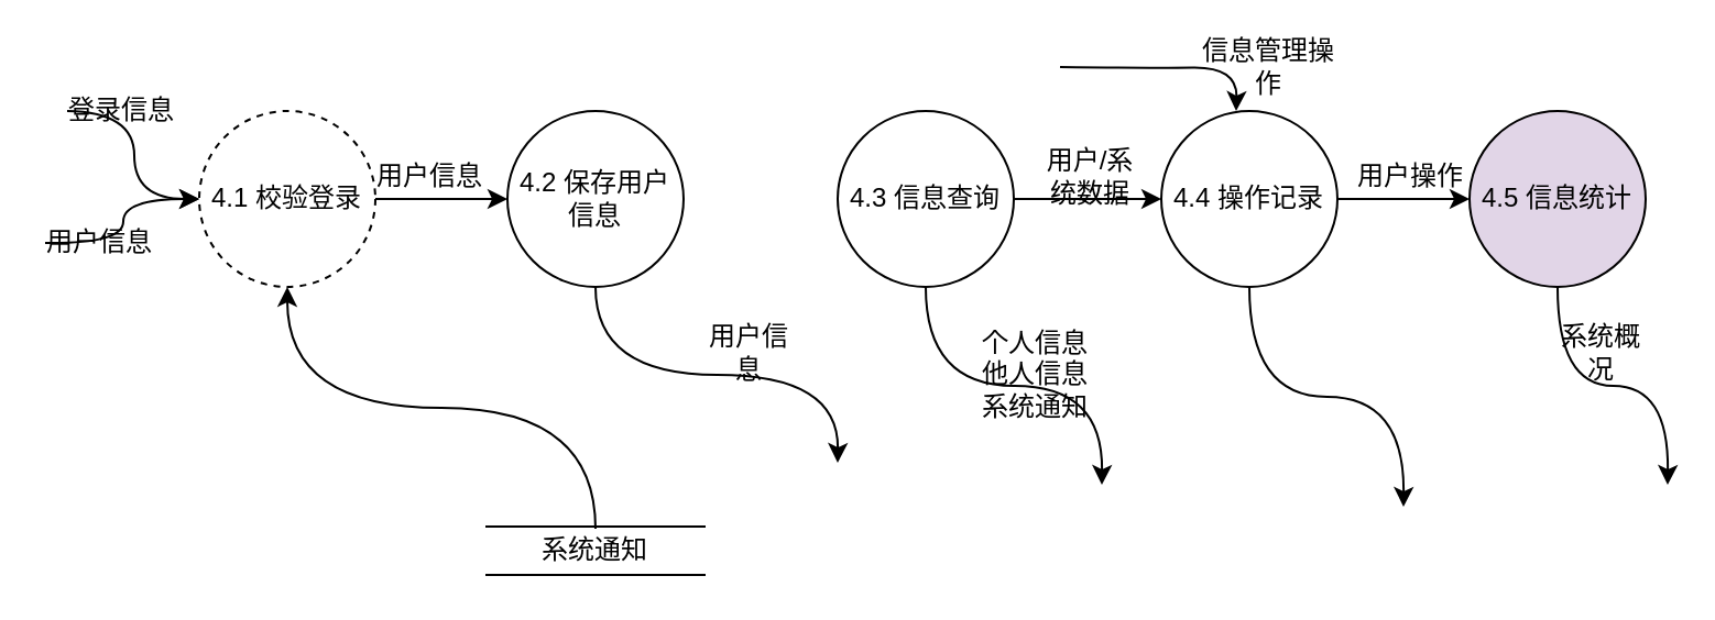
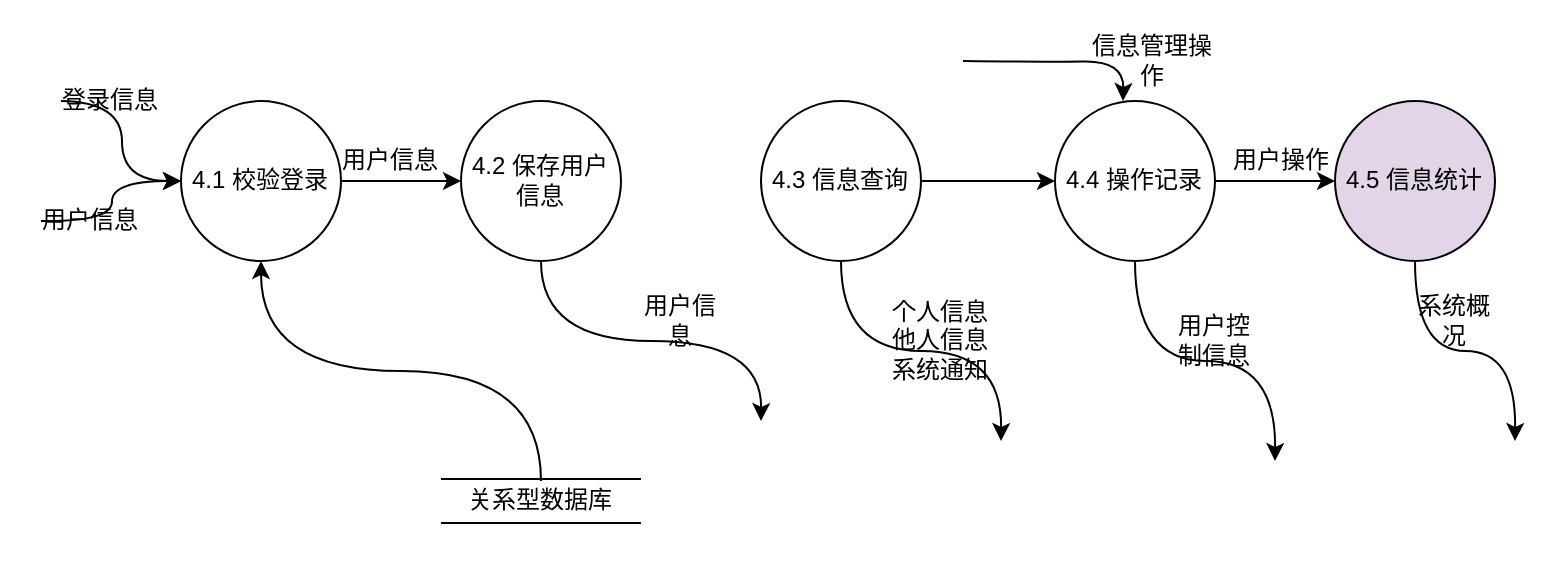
  <mxCell id="0" />
  <mxCell id="1" parent="0" />
  <mxCell id="2" style="edgeStyle=orthogonalEdgeStyle;curved=1;rounded=0;orthogonalLoop=1;jettySize=auto;html=1;entryX=0;entryY=0.5;entryDx=0;entryDy=0;" parent="1" target="4" edge="1"><mxGeometry relative="1" as="geometry"><mxPoint x="40" y="40" as="targetPoint" /><mxPoint x="30" y="50" as="sourcePoint" /></mxGeometry></mxCell>
  <mxCell id="3" style="edgeStyle=orthogonalEdgeStyle;curved=1;rounded=0;orthogonalLoop=1;jettySize=auto;html=1;exitX=1;exitY=0.5;exitDx=0;exitDy=0;" parent="1" source="4" target="6" edge="1"><mxGeometry relative="1" as="geometry" /></mxCell>
- <mxCell id="4" value="4.1 校验登录" style="ellipse;whiteSpace=wrap;html=1;aspect=fixed;dashed=1;" parent="1" vertex="1"><mxGeometry x="90" y="50" width="80" height="80" as="geometry" /></mxCell>
+ <mxCell id="4" value="4.1 校验登录" style="ellipse;whiteSpace=wrap;html=1;aspect=fixed;" parent="1" vertex="1"><mxGeometry x="90" y="50" width="80" height="80" as="geometry" /></mxCell>
  <mxCell id="5" style="edgeStyle=orthogonalEdgeStyle;curved=1;rounded=0;orthogonalLoop=1;jettySize=auto;html=1;exitX=0.5;exitY=1;exitDx=0;exitDy=0;" parent="1" source="6" edge="1"><mxGeometry relative="1" as="geometry"><mxPoint x="380" y="210" as="targetPoint" /></mxGeometry></mxCell>
  <mxCell id="6" value="4.2 保存用户信息" style="ellipse;whiteSpace=wrap;html=1;aspect=fixed;" parent="1" vertex="1"><mxGeometry x="230" y="50" width="80" height="80" as="geometry" /></mxCell>
  <mxCell id="7" value="" style="shape=link;html=1;width=22;" parent="1" edge="1"><mxGeometry width="100" relative="1" as="geometry"><mxPoint x="220" y="250" as="sourcePoint" /><mxPoint x="320" y="250" as="targetPoint" /><Array as="points"><mxPoint x="270" y="250" /><mxPoint x="250" y="250" /></Array></mxGeometry></mxCell>
  <mxCell id="8" style="edgeStyle=orthogonalEdgeStyle;curved=1;rounded=0;orthogonalLoop=1;jettySize=auto;html=1;exitX=0.5;exitY=0;exitDx=0;exitDy=0;" parent="1" source="9" target="4" edge="1"><mxGeometry relative="1" as="geometry" /></mxCell>
- <mxCell id="9" value="系统通知" style="text;html=1;strokeColor=none;fillColor=none;align=center;verticalAlign=middle;whiteSpace=wrap;rounded=0;" parent="1" vertex="1"><mxGeometry x="220" y="240" width="100" height="20" as="geometry" /></mxCell>
+ <mxCell id="9" value="关系型数据库" style="text;html=1;strokeColor=none;fillColor=none;align=center;verticalAlign=middle;whiteSpace=wrap;rounded=0;" parent="1" vertex="1"><mxGeometry x="220" y="240" width="100" height="20" as="geometry" /></mxCell>
  <mxCell id="10" value="登录信息" style="text;html=1;strokeColor=none;fillColor=none;align=center;verticalAlign=middle;whiteSpace=wrap;rounded=0;" parent="1" vertex="1"><mxGeometry x="30" y="40" width="50" height="20" as="geometry" /></mxCell>
  <mxCell id="11" style="edgeStyle=orthogonalEdgeStyle;curved=1;rounded=0;orthogonalLoop=1;jettySize=auto;html=1;" parent="1" target="4" edge="1"><mxGeometry relative="1" as="geometry"><mxPoint x="80" y="150" as="targetPoint" /><mxPoint x="20" y="110" as="sourcePoint" /></mxGeometry></mxCell>
  <mxCell id="12" value="用户信息" style="text;html=1;strokeColor=none;fillColor=none;align=center;verticalAlign=middle;whiteSpace=wrap;rounded=0;" parent="1" vertex="1"><mxGeometry x="20" y="100" width="50" height="20" as="geometry" /></mxCell>
  <mxCell id="13" style="edgeStyle=orthogonalEdgeStyle;curved=1;rounded=0;orthogonalLoop=1;jettySize=auto;html=1;exitX=0.5;exitY=1;exitDx=0;exitDy=0;" parent="1" source="15" edge="1"><mxGeometry relative="1" as="geometry"><mxPoint x="637" y="230" as="targetPoint" /></mxGeometry></mxCell>
  <mxCell id="14" style="edgeStyle=orthogonalEdgeStyle;curved=1;rounded=0;orthogonalLoop=1;jettySize=auto;html=1;exitX=1;exitY=0.5;exitDx=0;exitDy=0;entryX=0;entryY=0.5;entryDx=0;entryDy=0;" parent="1" source="15" target="20" edge="1"><mxGeometry relative="1" as="geometry" /></mxCell>
  <mxCell id="15" value="4.4 操作记录" style="ellipse;whiteSpace=wrap;html=1;aspect=fixed;" parent="1" vertex="1"><mxGeometry x="527" y="50" width="80" height="80" as="geometry" /></mxCell>
  <mxCell id="16" value="用户信息" style="text;html=1;strokeColor=none;fillColor=none;align=center;verticalAlign=middle;whiteSpace=wrap;rounded=0;" parent="1" vertex="1"><mxGeometry x="170" y="70" width="50" height="20" as="geometry" /></mxCell>
  <mxCell id="17" style="edgeStyle=orthogonalEdgeStyle;curved=1;rounded=0;orthogonalLoop=1;jettySize=auto;html=1;entryX=0.5;entryY=0;entryDx=0;entryDy=0;" parent="1" edge="1"><mxGeometry relative="1" as="geometry"><mxPoint x="561" y="50" as="targetPoint" /><mxPoint x="481" y="30" as="sourcePoint" /></mxGeometry></mxCell>
  <mxCell id="18" value="信息管理操作" style="text;html=1;strokeColor=none;fillColor=none;align=center;verticalAlign=middle;whiteSpace=wrap;rounded=0;" parent="1" vertex="1"><mxGeometry x="541" y="20" width="70" height="20" as="geometry" /></mxCell>
  <mxCell id="19" style="edgeStyle=orthogonalEdgeStyle;curved=1;rounded=0;orthogonalLoop=1;jettySize=auto;html=1;exitX=0.5;exitY=1;exitDx=0;exitDy=0;" parent="1" source="20" edge="1"><mxGeometry relative="1" as="geometry"><mxPoint x="757" y="220" as="targetPoint" /></mxGeometry></mxCell>
  <mxCell id="20" value="4.5 信息统计" style="ellipse;whiteSpace=wrap;html=1;aspect=fixed;fillColor=#e1d5e7;" parent="1" vertex="1"><mxGeometry x="667" y="50" width="80" height="80" as="geometry" /></mxCell>
+ <mxCell id="21" value="用户控制信息" style="text;html=1;strokeColor=none;fillColor=none;align=center;verticalAlign=middle;whiteSpace=wrap;rounded=0;" parent="1" vertex="1"><mxGeometry x="587" y="160" width="40" height="20" as="geometry" /></mxCell>
  <mxCell id="22" value="用户信息" style="text;html=1;strokeColor=none;fillColor=none;align=center;verticalAlign=middle;whiteSpace=wrap;rounded=0;" parent="1" vertex="1"><mxGeometry x="320" y="150" width="40" height="20" as="geometry" /></mxCell>
  <mxCell id="23" value="系统概况" style="text;html=1;strokeColor=none;fillColor=none;align=center;verticalAlign=middle;whiteSpace=wrap;rounded=0;" parent="1" vertex="1"><mxGeometry x="707" y="150" width="40" height="20" as="geometry" /></mxCell>
  <mxCell id="24" style="edgeStyle=orthogonalEdgeStyle;curved=1;rounded=0;orthogonalLoop=1;jettySize=auto;html=1;exitX=1;exitY=0.5;exitDx=0;exitDy=0;entryX=0;entryY=0.5;entryDx=0;entryDy=0;" parent="1" source="26" target="15" edge="1"><mxGeometry relative="1" as="geometry" /></mxCell>
  <mxCell id="25" style="edgeStyle=orthogonalEdgeStyle;curved=1;rounded=0;orthogonalLoop=1;jettySize=auto;html=1;exitX=0.5;exitY=1;exitDx=0;exitDy=0;" parent="1" source="26" edge="1"><mxGeometry relative="1" as="geometry"><mxPoint x="500" y="220" as="targetPoint" /></mxGeometry></mxCell>
  <mxCell id="26" value="4.3 信息查询" style="ellipse;whiteSpace=wrap;html=1;aspect=fixed;" parent="1" vertex="1"><mxGeometry x="380" y="50" width="80" height="80" as="geometry" /></mxCell>
  <mxCell id="27" value="个人信息&lt;br&gt;他人信息&lt;br&gt;系统通知" style="text;html=1;strokeColor=none;fillColor=none;align=center;verticalAlign=middle;whiteSpace=wrap;rounded=0;" parent="1" vertex="1"><mxGeometry x="440" y="160" width="60" height="20" as="geometry" /></mxCell>
- <mxCell id="28" value="用户/系统数据" style="text;html=1;strokeColor=none;fillColor=none;align=center;verticalAlign=middle;whiteSpace=wrap;rounded=0;" vertex="1" parent="1"><mxGeometry x="470" y="70" width="50" height="20" as="geometry" /></mxCell>
  <mxCell id="29" value="用户操作" style="text;html=1;strokeColor=none;fillColor=none;align=center;verticalAlign=middle;whiteSpace=wrap;rounded=0;" vertex="1" parent="1"><mxGeometry x="611" y="70" width="59" height="20" as="geometry" /></mxCell>
